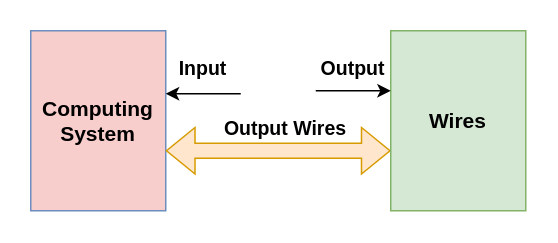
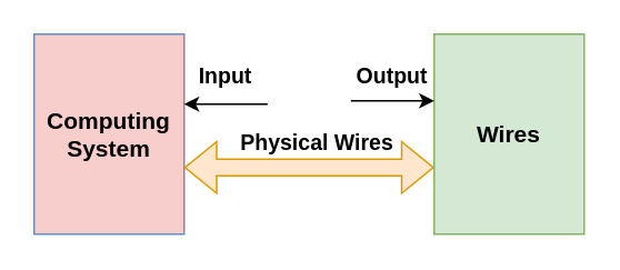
  <mxCell id="0" />
  <mxCell id="1" parent="0" />
  <mxCell id="2" value="&lt;font size=&quot;1&quot; style=&quot;&quot;&gt;&lt;b style=&quot;font-size: 14px;&quot;&gt;Computing System&lt;/b&gt;&lt;/font&gt;" style="rounded=0;whiteSpace=wrap;html=1;fillColor=#f8cecc;strokeColor=#6c8ebf;" vertex="1" parent="1"><mxGeometry x="20" y="20" width="90" height="120" as="geometry" /></mxCell>
  <mxCell id="3" value="" style="shape=flexArrow;endArrow=classic;startArrow=classic;html=1;rounded=0;fillColor=#ffe6cc;strokeColor=#d79b00;" edge="1" parent="1"><mxGeometry width="100" height="100" relative="1" as="geometry"><mxPoint x="110" y="100" as="sourcePoint" /><mxPoint x="260" y="100" as="targetPoint" /></mxGeometry></mxCell>
  <mxCell id="4" value="&lt;font size=&quot;1&quot; style=&quot;&quot;&gt;&lt;b style=&quot;font-size: 14px;&quot;&gt;Wires&lt;/b&gt;&lt;/font&gt;" style="rounded=0;whiteSpace=wrap;html=1;fillColor=#d5e8d4;strokeColor=#82b366;" vertex="1" parent="1"><mxGeometry x="260" y="20" width="90" height="120" as="geometry" /></mxCell>
- <mxCell id="5" value="&lt;font style=&quot;font-size: 13px;&quot;&gt;&lt;b&gt;Output Wires&lt;/b&gt;&lt;/font&gt;" style="text;html=1;strokeColor=none;fillColor=none;align=center;verticalAlign=middle;whiteSpace=wrap;rounded=0;" vertex="1" parent="1"><mxGeometry x="140" y="70" width="100" height="30" as="geometry" /></mxCell>
+ <mxCell id="5" value="&lt;font style=&quot;font-size: 13px;&quot;&gt;&lt;b&gt;Physical Wires&lt;/b&gt;&lt;/font&gt;" style="text;html=1;strokeColor=none;fillColor=none;align=center;verticalAlign=middle;whiteSpace=wrap;rounded=0;" vertex="1" parent="1"><mxGeometry x="140" y="70" width="100" height="30" as="geometry" /></mxCell>
  <mxCell id="6" value="" style="endArrow=classic;html=1;rounded=0;" edge="1" parent="1"><mxGeometry width="50" height="50" relative="1" as="geometry"><mxPoint x="210" y="60" as="sourcePoint" /><mxPoint x="260" y="60" as="targetPoint" /></mxGeometry></mxCell>
  <mxCell id="7" value="" style="endArrow=classic;html=1;rounded=0;entryX=0.989;entryY=0.183;entryDx=0;entryDy=0;entryPerimeter=0;" edge="1" parent="1"><mxGeometry width="50" height="50" relative="1" as="geometry"><mxPoint x="160" y="62" as="sourcePoint" /><mxPoint x="110" y="61.96" as="targetPoint" /></mxGeometry></mxCell>
  <mxCell id="8" value="&lt;font style=&quot;font-size: 13px;&quot;&gt;&lt;b&gt;Input&lt;/b&gt;&lt;/font&gt;" style="text;html=1;strokeColor=none;fillColor=none;align=center;verticalAlign=middle;whiteSpace=wrap;rounded=0;" vertex="1" parent="1"><mxGeometry x="110" y="30" width="50" height="30" as="geometry" /></mxCell>
  <mxCell id="9" value="&lt;font style=&quot;font-size: 13px;&quot;&gt;&lt;b&gt;Output&lt;/b&gt;&lt;/font&gt;" style="text;html=1;strokeColor=none;fillColor=none;align=center;verticalAlign=middle;whiteSpace=wrap;rounded=0;" vertex="1" parent="1"><mxGeometry x="210" y="30" width="50" height="30" as="geometry" /></mxCell>
